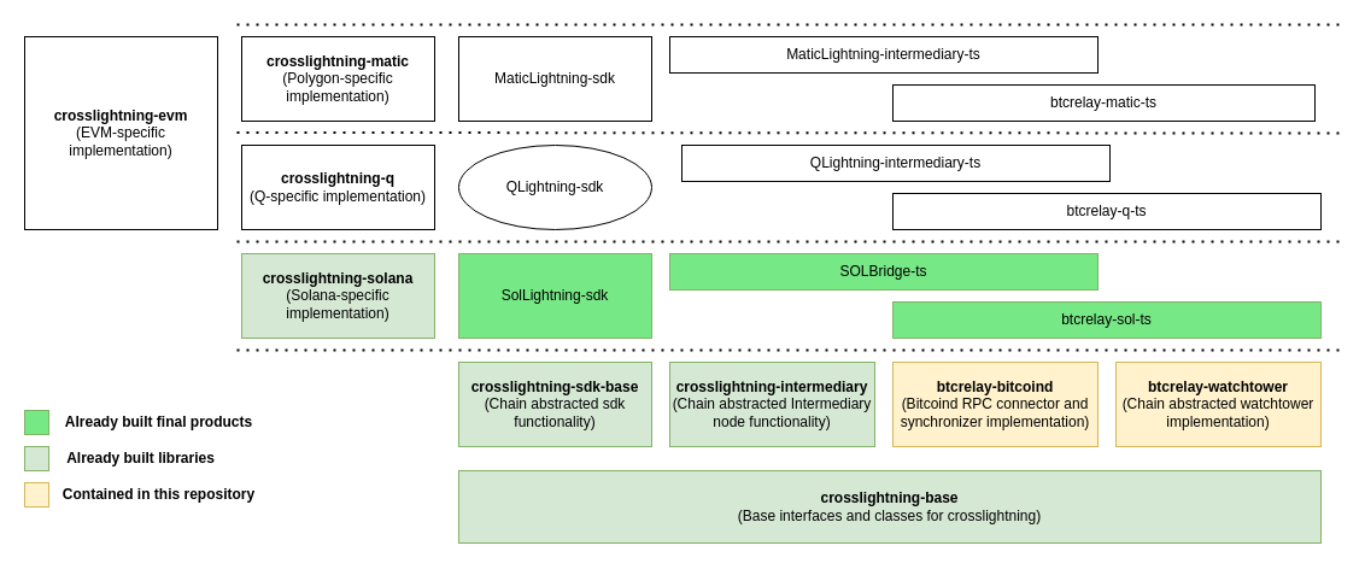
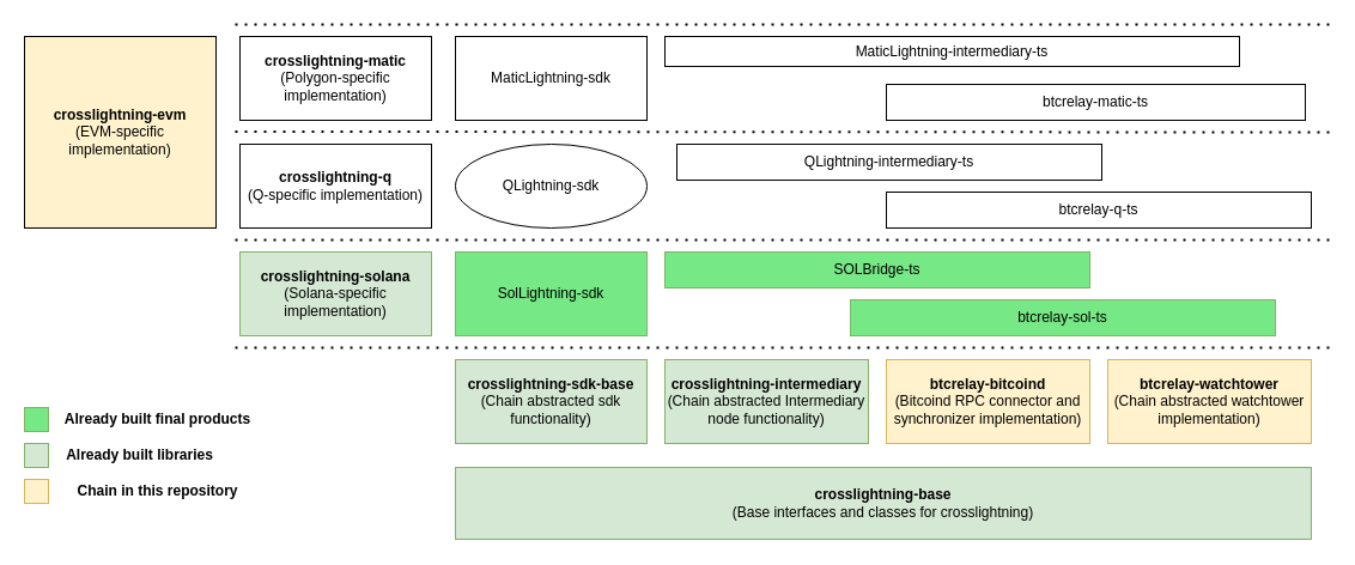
  <mxCell id="0" />
  <mxCell id="1" parent="0" />
  <mxCell id="2" value="&lt;b&gt;crosslightning-sdk-base&lt;br&gt;&lt;/b&gt;(Chain abstracted sdk functionality)" style="rounded=0;whiteSpace=wrap;html=1;" parent="1" vertex="1"><mxGeometry x="380" y="300" width="160" height="60" as="geometry" /></mxCell>
  <mxCell id="3" value="&lt;b&gt;crosslightning-intermediary&lt;br&gt;&lt;/b&gt;(Chain abstracted Intermediary node functionality)" style="rounded=0;whiteSpace=wrap;html=1;fillColor=#fff2cc;strokeColor=#d6b656;" parent="1" vertex="1"><mxGeometry x="555" y="300" width="170" height="70" as="geometry" /></mxCell>
  <mxCell id="4" value="&lt;b&gt;btcrelay-bitcoind&lt;br&gt;&lt;/b&gt;(Bitcoind RPC connector and synchronizer implementation)" style="rounded=0;whiteSpace=wrap;html=1;fillColor=#fff2cc;strokeColor=#d6b656;" parent="1" vertex="1"><mxGeometry x="740" y="300" width="170" height="70" as="geometry" /></mxCell>
  <mxCell id="5" value="&lt;b&gt;crosslightning-solana&lt;br&gt;&lt;/b&gt;(Solana-specific implementation)" style="rounded=0;whiteSpace=wrap;html=1;" parent="1" vertex="1"><mxGeometry x="200" y="210" width="160" height="70" as="geometry" /></mxCell>
  <mxCell id="6" value="SolLightning-sdk" style="rounded=0;whiteSpace=wrap;html=1;fillColor=#76E885;strokeColor=#82b366;" parent="1" vertex="1"><mxGeometry x="380" y="210" width="160" height="70" as="geometry" /></mxCell>
- <mxCell id="7" value="btcrelay-sol-ts" style="rounded=0;whiteSpace=wrap;html=1;fillColor=#76E885;strokeColor=#82b366;" parent="1" vertex="1"><mxGeometry x="740" y="250" width="355" height="30" as="geometry" /></mxCell>
+ <mxCell id="7" value="btcrelay-sol-ts" style="rounded=0;whiteSpace=wrap;html=1;fillColor=#76E885;strokeColor=#82b366;" parent="1" vertex="1"><mxGeometry x="710" y="250" width="355" height="30" as="geometry" /></mxCell>
  <mxCell id="8" value="SOLBridge-ts" style="rounded=0;whiteSpace=wrap;html=1;fillColor=#76E885;strokeColor=#82b366;" parent="1" vertex="1"><mxGeometry x="555" y="210" width="355" height="30" as="geometry" /></mxCell>
  <mxCell id="9" value="" style="endArrow=none;dashed=1;html=1;dashPattern=1 3;strokeWidth=2;rounded=0;" parent="1" edge="1"><mxGeometry width="50" height="50" relative="1" as="geometry"><mxPoint x="1110" y="290" as="sourcePoint" /><mxPoint x="190" y="290" as="targetPoint" /></mxGeometry></mxCell>
  <mxCell id="10" value="" style="endArrow=none;dashed=1;html=1;dashPattern=1 3;strokeWidth=2;rounded=0;" parent="1" edge="1"><mxGeometry width="50" height="50" relative="1" as="geometry"><mxPoint x="1110" y="200" as="sourcePoint" /><mxPoint x="190" y="200" as="targetPoint" /></mxGeometry></mxCell>
- <mxCell id="11" value="&lt;b&gt;crosslightning-evm&lt;br&gt;&lt;/b&gt;(EVM-specific implementation)" style="rounded=0;whiteSpace=wrap;html=1;" parent="1" vertex="1"><mxGeometry x="20" y="30" width="160" height="160" as="geometry" /></mxCell>
+ <mxCell id="11" value="&lt;b&gt;crosslightning-evm&lt;br&gt;&lt;/b&gt;(EVM-specific implementation)" style="rounded=0;whiteSpace=wrap;html=1;fillColor=#fff2cc;" parent="1" vertex="1"><mxGeometry x="20" y="30" width="160" height="160" as="geometry" /></mxCell>
  <mxCell id="12" value="&lt;b&gt;crosslightning-q&lt;br&gt;&lt;/b&gt;(Q-specific implementation)" style="rounded=0;whiteSpace=wrap;html=1;" parent="1" vertex="1"><mxGeometry x="200" y="120" width="160" height="70" as="geometry" /></mxCell>
  <mxCell id="13" value="&lt;b&gt;crosslightning-matic&lt;br&gt;&lt;/b&gt;(Polygon-specific implementation)" style="rounded=0;whiteSpace=wrap;html=1;" parent="1" vertex="1"><mxGeometry x="200" y="30" width="160" height="70" as="geometry" /></mxCell>
  <mxCell id="14" value="" style="endArrow=none;dashed=1;html=1;dashPattern=1 3;strokeWidth=2;rounded=0;" parent="1" edge="1"><mxGeometry width="50" height="50" relative="1" as="geometry"><mxPoint x="1110" y="110" as="sourcePoint" /><mxPoint x="190" y="109.5" as="targetPoint" /></mxGeometry></mxCell>
  <mxCell id="15" value="" style="endArrow=none;dashed=1;html=1;dashPattern=1 3;strokeWidth=2;rounded=0;" parent="1" edge="1"><mxGeometry width="50" height="50" relative="1" as="geometry"><mxPoint x="1110" y="20" as="sourcePoint" /><mxPoint x="190" y="20" as="targetPoint" /></mxGeometry></mxCell>
  <mxCell id="16" value="QLightning-sdk" style="ellipse;whiteSpace=wrap;html=1;" parent="1" vertex="1"><mxGeometry x="380" y="120" width="160" height="70" as="geometry" /></mxCell>
  <mxCell id="17" value="btcrelay-q-ts" style="rounded=0;whiteSpace=wrap;html=1;" parent="1" vertex="1"><mxGeometry x="740" y="160" width="355" height="30" as="geometry" /></mxCell>
  <mxCell id="18" value="QLightning-intermediary-ts" style="rounded=0;whiteSpace=wrap;html=1;" parent="1" vertex="1"><mxGeometry x="565" y="120" width="355" height="30" as="geometry" /></mxCell>
  <mxCell id="19" value="MaticLightning-sdk" style="rounded=0;whiteSpace=wrap;html=1;" parent="1" vertex="1"><mxGeometry x="380" y="30" width="160" height="70" as="geometry" /></mxCell>
  <mxCell id="20" value="btcrelay-matic-ts" style="rounded=0;whiteSpace=wrap;html=1;" parent="1" vertex="1"><mxGeometry x="740" y="70" width="350" height="30" as="geometry" /></mxCell>
- <mxCell id="21" value="MaticLightning-intermediary-ts" style="rounded=0;whiteSpace=wrap;html=1;" parent="1" vertex="1"><mxGeometry x="555" y="30" width="355" height="30" as="geometry" /></mxCell>
+ <mxCell id="21" value="MaticLightning-intermediary-ts" style="rounded=0;whiteSpace=wrap;html=1;" parent="1" vertex="1"><mxGeometry x="555" y="30" width="480" height="25" as="geometry" /></mxCell>
  <mxCell id="22" value="&lt;b&gt;crosslightning-sdk-base&lt;br&gt;&lt;/b&gt;(Chain abstracted sdk functionality)" style="rounded=0;whiteSpace=wrap;html=1;fillColor=#d5e8d4;strokeColor=#82b366;" parent="1" vertex="1"><mxGeometry x="380" y="300" width="160" height="70" as="geometry" /></mxCell>
  <mxCell id="23" value="&lt;b&gt;crosslightning-solana&lt;br&gt;&lt;/b&gt;(Solana-specific implementation)" style="rounded=0;whiteSpace=wrap;html=1;fillColor=#d5e8d4;strokeColor=#82b366;" parent="1" vertex="1"><mxGeometry x="200" y="210" width="160" height="70" as="geometry" /></mxCell>
  <mxCell id="24" value="&lt;b&gt;crosslightning-base&lt;br&gt;&lt;/b&gt;(Base interfaces and classes for crosslightning)" style="rounded=0;whiteSpace=wrap;html=1;fillColor=#fff2cc;strokeColor=#d6b656;" parent="1" vertex="1"><mxGeometry x="380" y="390" width="715" height="60" as="geometry" /></mxCell>
  <mxCell id="25" value="" style="rounded=0;whiteSpace=wrap;html=1;fillColor=#76E885;strokeColor=#82b366;" parent="1" vertex="1"><mxGeometry x="20" y="340" width="20" height="20" as="geometry" /></mxCell>
  <mxCell id="26" value="" style="rounded=0;whiteSpace=wrap;html=1;fillColor=#d5e8d4;strokeColor=#82b366;" parent="1" vertex="1"><mxGeometry x="20" y="370" width="20" height="20" as="geometry" /></mxCell>
  <mxCell id="27" value="&lt;b&gt;Already built final products&lt;/b&gt;" style="text;html=1;align=center;verticalAlign=middle;resizable=0;points=[];autosize=1;strokeColor=none;fillColor=none;" parent="1" vertex="1"><mxGeometry x="41" y="335" width="180" height="30" as="geometry" /></mxCell>
  <mxCell id="28" value="&lt;b&gt;Already built libraries&lt;/b&gt;" style="text;html=1;align=center;verticalAlign=middle;resizable=0;points=[];autosize=1;strokeColor=none;fillColor=none;" parent="1" vertex="1"><mxGeometry x="41" y="365" width="150" height="30" as="geometry" /></mxCell>
  <mxCell id="29" value="&lt;b&gt;btcrelay-watchtower&lt;br&gt;&lt;/b&gt;(Chain abstracted watchtower implementation)" style="rounded=0;whiteSpace=wrap;html=1;fillColor=#fff2cc;strokeColor=#d6b656;" parent="1" vertex="1"><mxGeometry x="925" y="300" width="170" height="70" as="geometry" /></mxCell>
- <mxCell id="30" value="&lt;b&gt;Contained in this repository&lt;br&gt;&lt;/b&gt;" style="text;html=1;align=center;verticalAlign=middle;resizable=0;points=[];autosize=1;strokeColor=none;fillColor=none;" vertex="1" parent="1"><mxGeometry x="41" y="395" width="180" height="30" as="geometry" /></mxCell>
+ <mxCell id="30" value="&lt;b&gt;Chain in this repository&lt;br&gt;&lt;/b&gt;" style="text;html=1;align=center;verticalAlign=middle;resizable=0;points=[];autosize=1;strokeColor=none;fillColor=none;" vertex="1" parent="1"><mxGeometry x="41" y="395" width="180" height="30" as="geometry" /></mxCell>
  <mxCell id="31" value="&lt;br&gt;&lt;b&gt;&lt;br&gt;&lt;/b&gt;" style="rounded=0;whiteSpace=wrap;html=1;fillColor=#fff2cc;strokeColor=#d6b656;" vertex="1" parent="1"><mxGeometry x="20" y="400" width="20" height="20" as="geometry" /></mxCell>
  <mxCell id="32" value="&lt;b&gt;crosslightning-base&lt;br&gt;&lt;/b&gt;(Base interfaces and classes for crosslightning)" style="rounded=0;whiteSpace=wrap;html=1;fillColor=#d5e8d4;strokeColor=#82b366;" vertex="1" parent="1"><mxGeometry x="380" y="390" width="715" height="60" as="geometry" /></mxCell>
  <mxCell id="33" value="&lt;b&gt;crosslightning-intermediary&lt;br&gt;&lt;/b&gt;(Chain abstracted Intermediary node functionality)" style="rounded=0;whiteSpace=wrap;html=1;fillColor=#d5e8d4;strokeColor=#82b366;" vertex="1" parent="1"><mxGeometry x="555" y="300" width="170" height="70" as="geometry" /></mxCell>
